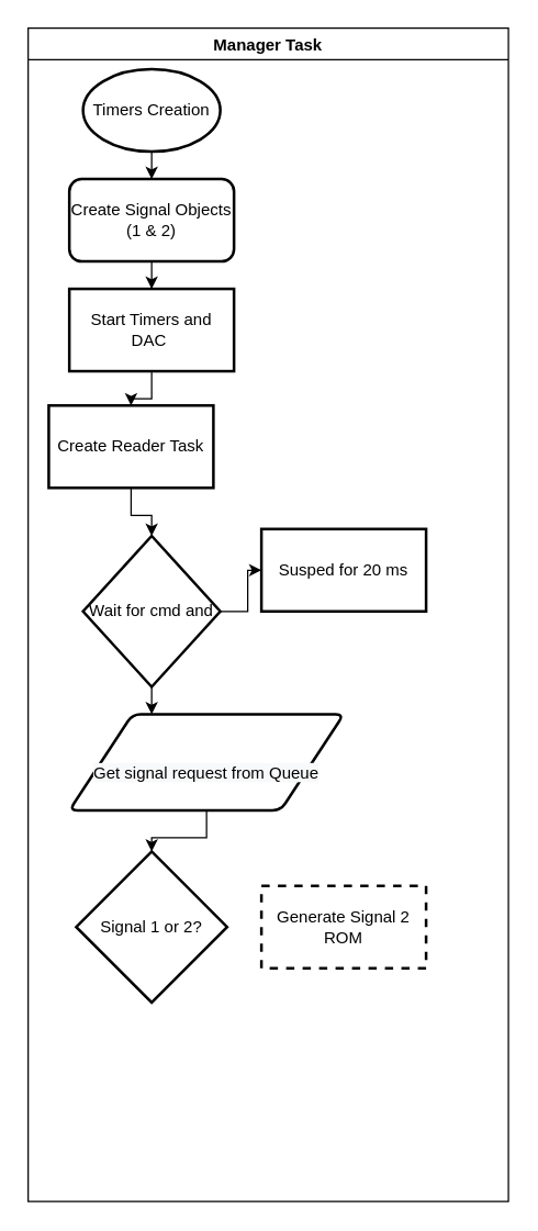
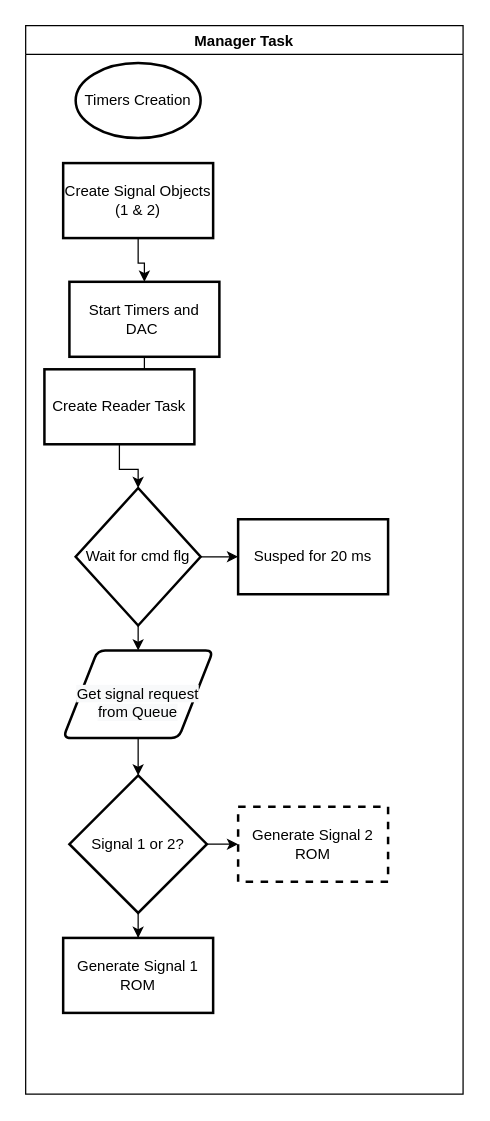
  <mxCell id="0" />
  <mxCell id="1" parent="0" />
  <mxCell id="2" value="Manager Task" style="swimlane;" vertex="1" parent="1"><mxGeometry y="20" width="350" height="855" as="geometry" x="20" /></mxCell>
- <mxCell id="3" value="" style="edgeStyle=orthogonalEdgeStyle;rounded=0;orthogonalLoop=1;jettySize=auto;html=1;" edge="1" parent="2" source="4" target="6"><mxGeometry relative="1" as="geometry" /></mxCell>
  <mxCell id="4" value="Timers Creation" style="strokeWidth=2;html=1;shape=mxgraph.flowchart.start_1;whiteSpace=wrap;" vertex="1" parent="2"><mxGeometry x="40" y="30" width="100" height="60" as="geometry" /></mxCell>
  <mxCell id="5" value="" style="edgeStyle=orthogonalEdgeStyle;rounded=0;orthogonalLoop=1;jettySize=auto;html=1;" edge="1" parent="2" source="6" target="8"><mxGeometry relative="1" as="geometry" /></mxCell>
- <mxCell id="6" value="Create Signal Objects (1 &amp;amp; 2)" style="whiteSpace=wrap;html=1;strokeWidth=2;rounded=1;" vertex="1" parent="2"><mxGeometry x="30" y="110" width="120" height="60" as="geometry" /></mxCell>
+ <mxCell id="6" value="Create Signal Objects (1 &amp;amp; 2)" style="whiteSpace=wrap;html=1;strokeWidth=2;" vertex="1" parent="2"><mxGeometry x="30" y="110" width="120" height="60" as="geometry" /></mxCell>
  <mxCell id="7" value="" style="edgeStyle=orthogonalEdgeStyle;rounded=0;orthogonalLoop=1;jettySize=auto;html=1;" edge="1" parent="2" source="8" target="14"><mxGeometry relative="1" as="geometry" /></mxCell>
- <mxCell id="8" value="Start Timers and DAC&amp;nbsp;" style="whiteSpace=wrap;html=1;strokeWidth=2;" vertex="1" parent="2"><mxGeometry x="30" y="190" width="120" height="60" as="geometry" /></mxCell>
+ <mxCell id="8" value="Start Timers and DAC&amp;nbsp;" style="whiteSpace=wrap;html=1;strokeWidth=2;" vertex="1" parent="2"><mxGeometry x="35" y="205" width="120" height="60" as="geometry" /></mxCell>
  <mxCell id="9" value="" style="edgeStyle=orthogonalEdgeStyle;rounded=0;orthogonalLoop=1;jettySize=auto;html=1;" edge="1" parent="2" source="10"><mxGeometry relative="1" as="geometry"><mxPoint x="90" y="500" as="targetPoint" /></mxGeometry></mxCell>
- <mxCell id="10" value="Wait for cmd and" style="rhombus;whiteSpace=wrap;html=1;strokeWidth=2;" vertex="1" parent="2"><mxGeometry x="40" y="370" width="100" height="110" as="geometry" /></mxCell>
- <mxCell id="11" value="Susped for 20 ms" style="whiteSpace=wrap;html=1;strokeWidth=2;" vertex="1" parent="2"><mxGeometry x="170" y="365" width="120" height="60" as="geometry" /></mxCell>
+ <mxCell id="10" value="Wait for cmd flg" style="rhombus;whiteSpace=wrap;html=1;strokeWidth=2;" vertex="1" parent="2"><mxGeometry x="40" y="370" width="100" height="110" as="geometry" /></mxCell>
+ <mxCell id="11" value="Susped for 20 ms" style="whiteSpace=wrap;html=1;strokeWidth=2;" vertex="1" parent="2"><mxGeometry x="170" y="395" width="120" height="60" as="geometry" /></mxCell>
  <mxCell id="12" value="" style="edgeStyle=orthogonalEdgeStyle;rounded=0;orthogonalLoop=1;jettySize=auto;html=1;" edge="1" parent="2" source="10" target="11"><mxGeometry relative="1" as="geometry" /></mxCell>
  <mxCell id="13" value="" style="edgeStyle=orthogonalEdgeStyle;rounded=0;orthogonalLoop=1;jettySize=auto;html=1;" edge="1" parent="2" source="14" target="10"><mxGeometry relative="1" as="geometry" /></mxCell>
  <mxCell id="14" value="Create Reader Task" style="whiteSpace=wrap;html=1;strokeWidth=2;" vertex="1" parent="2"><mxGeometry x="15" y="275" width="120" height="60" as="geometry" /></mxCell>
+ <mxCell id="15" value="" style="edgeStyle=orthogonalEdgeStyle;rounded=0;orthogonalLoop=1;jettySize=auto;html=1;" edge="1" parent="2" source="17" target="18"><mxGeometry relative="1" as="geometry" /></mxCell>
+ <mxCell id="16" value="" style="edgeStyle=orthogonalEdgeStyle;rounded=0;orthogonalLoop=1;jettySize=auto;html=1;" edge="1" parent="2" source="17" target="19"><mxGeometry relative="1" as="geometry" /></mxCell>
  <mxCell id="17" value="Signal 1 or 2?" style="rhombus;whiteSpace=wrap;html=1;strokeWidth=2;" vertex="1" parent="2"><mxGeometry x="35" y="600" width="110" height="110" as="geometry" /></mxCell>
  <mxCell id="18" value="Generate Signal 2 ROM" style="whiteSpace=wrap;html=1;strokeWidth=2;dashed=1;" vertex="1" parent="2"><mxGeometry x="170" y="625" width="120" height="60" as="geometry" /></mxCell>
+ <mxCell id="19" value="Generate Signal 1 ROM" style="whiteSpace=wrap;html=1;strokeWidth=2;" vertex="1" parent="2"><mxGeometry x="30" y="730" width="120" height="60" as="geometry" /></mxCell>
  <mxCell id="20" value="" style="edgeStyle=orthogonalEdgeStyle;rounded=0;orthogonalLoop=1;jettySize=auto;html=1;" edge="1" parent="2" source="21" target="17"><mxGeometry relative="1" as="geometry" /></mxCell>
- <mxCell id="21" value="&lt;br&gt;&lt;span style=&quot;color: rgb(0, 0, 0); font-family: Helvetica; font-size: 12px; font-style: normal; font-variant-ligatures: normal; font-variant-caps: normal; font-weight: 400; letter-spacing: normal; orphans: 2; text-align: center; text-indent: 0px; text-transform: none; widows: 2; word-spacing: 0px; -webkit-text-stroke-width: 0px; background-color: rgb(248, 249, 250); text-decoration-thickness: initial; text-decoration-style: initial; text-decoration-color: initial; float: none; display: inline !important;&quot;&gt;Get signal request from Queue&lt;/span&gt;&lt;br&gt;" style="shape=parallelogram;html=1;strokeWidth=2;perimeter=parallelogramPerimeter;whiteSpace=wrap;rounded=1;arcSize=12;size=0.23;" vertex="1" parent="2"><mxGeometry x="30" y="500" width="200" height="70" as="geometry" /></mxCell>
+ <mxCell id="21" value="&lt;br&gt;&lt;span style=&quot;color: rgb(0, 0, 0); font-family: Helvetica; font-size: 12px; font-style: normal; font-variant-ligatures: normal; font-variant-caps: normal; font-weight: 400; letter-spacing: normal; orphans: 2; text-align: center; text-indent: 0px; text-transform: none; widows: 2; word-spacing: 0px; -webkit-text-stroke-width: 0px; background-color: rgb(248, 249, 250); text-decoration-thickness: initial; text-decoration-style: initial; text-decoration-color: initial; float: none; display: inline !important;&quot;&gt;Get signal request from Queue&lt;/span&gt;&lt;br&gt;" style="shape=parallelogram;html=1;strokeWidth=2;perimeter=parallelogramPerimeter;whiteSpace=wrap;rounded=1;arcSize=12;size=0.23;" vertex="1" parent="2"><mxGeometry x="30" y="500" width="120" height="70" as="geometry" /></mxCell>
